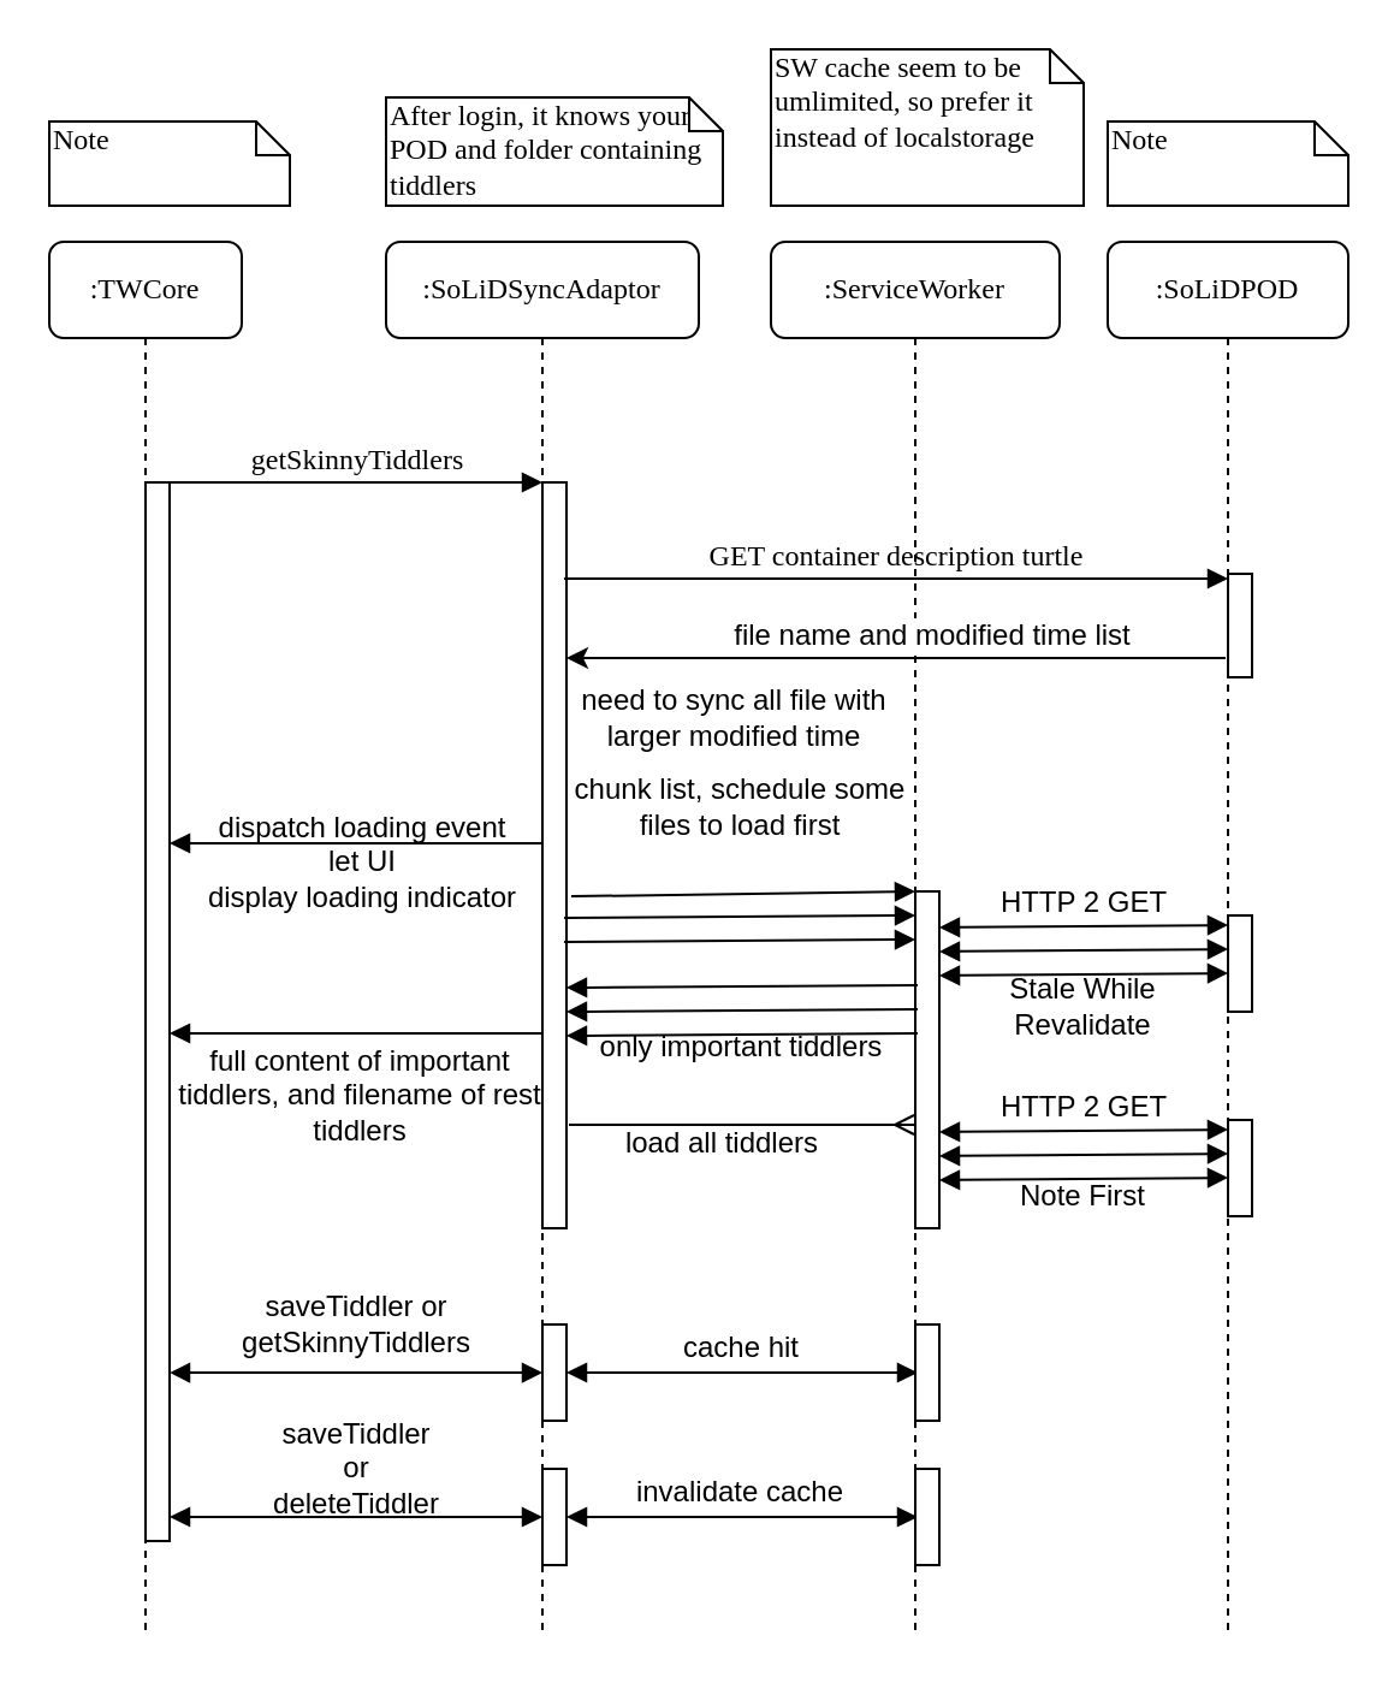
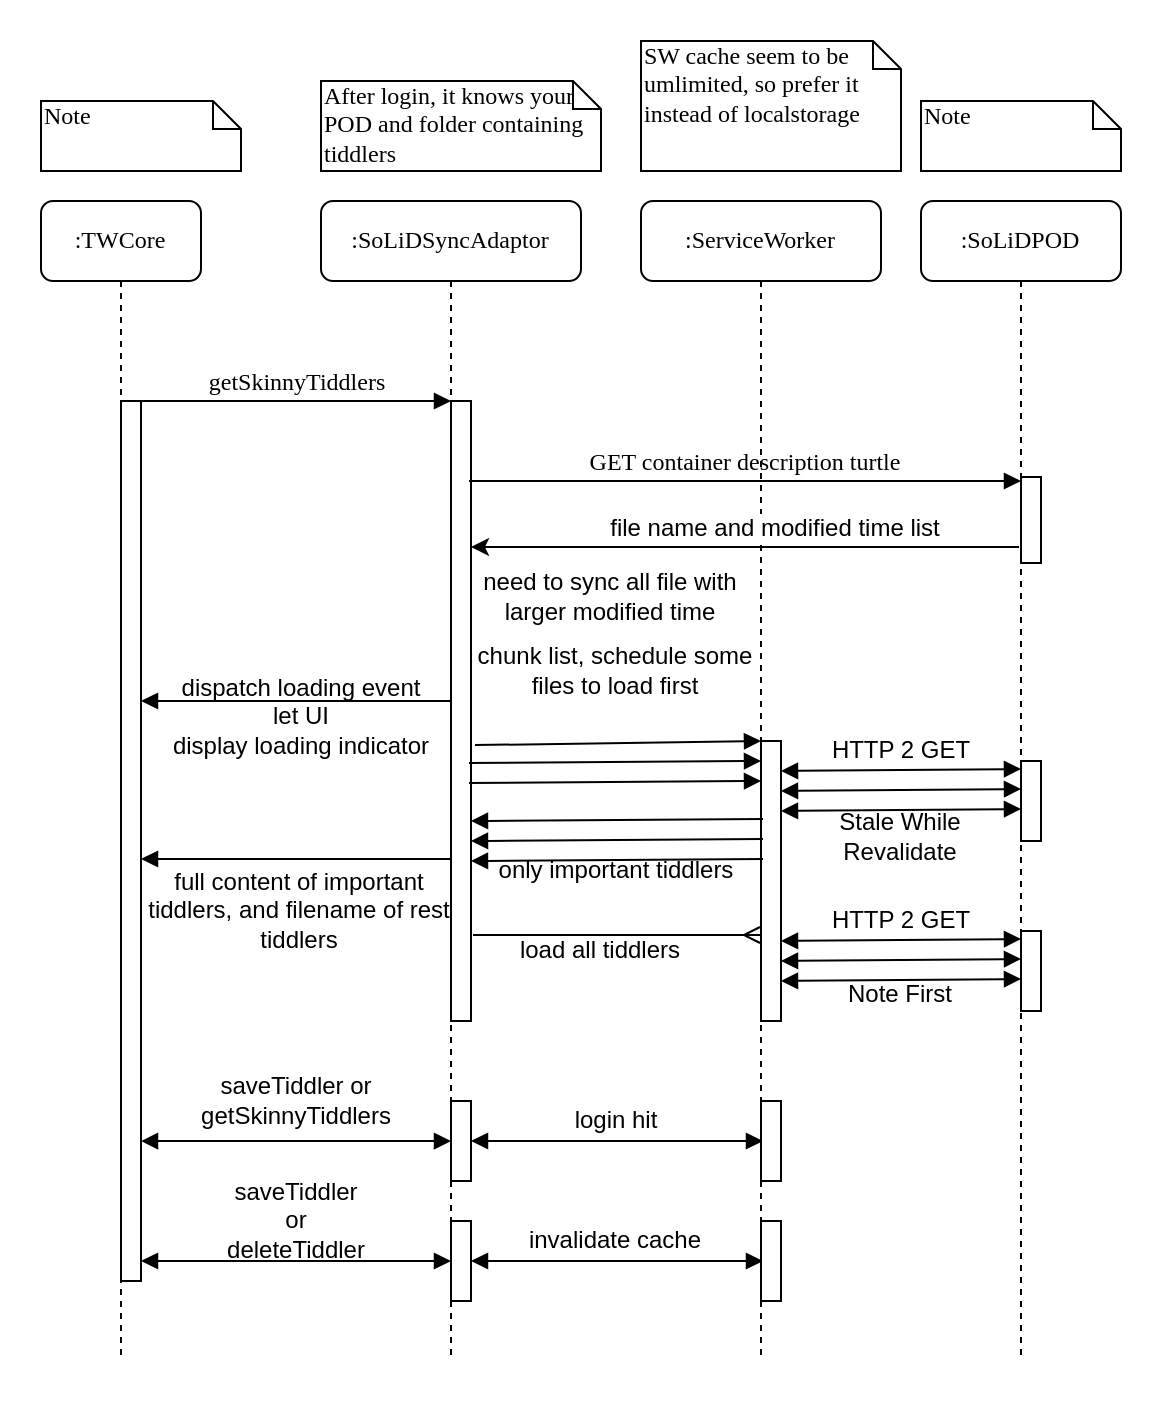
  <mxCell id="0" />
  <mxCell id="1" parent="0" />
  <mxCell id="2" value="&lt;div&gt;:SoLiDSyncAdaptor&lt;/div&gt;" style="shape=umlLifeline;perimeter=lifelinePerimeter;whiteSpace=wrap;html=1;container=1;collapsible=0;recursiveResize=0;outlineConnect=0;rounded=1;shadow=0;comic=0;labelBackgroundColor=none;strokeColor=#000000;strokeWidth=1;fillColor=#FFFFFF;fontFamily=Verdana;fontSize=12;fontColor=#000000;align=center;" parent="1" vertex="1"><mxGeometry x="160" y="100" width="130" height="580" as="geometry" /></mxCell>
  <mxCell id="3" value="" style="html=1;points=[];perimeter=orthogonalPerimeter;rounded=0;shadow=0;comic=0;labelBackgroundColor=none;strokeColor=#000000;strokeWidth=1;fillColor=#FFFFFF;fontFamily=Verdana;fontSize=12;fontColor=#000000;align=center;" parent="2" vertex="1"><mxGeometry x="65" y="100" width="10" height="310" as="geometry" /></mxCell>
  <mxCell id="4" value="chunk list, schedule some files to load first" style="text;html=1;strokeColor=none;fillColor=none;align=center;verticalAlign=middle;whiteSpace=wrap;rounded=0;" vertex="1" parent="2"><mxGeometry x="75" y="220" width="145" height="30" as="geometry" /></mxCell>
  <mxCell id="5" value="only important tiddlers" style="text;html=1;strokeColor=none;fillColor=none;align=center;verticalAlign=middle;whiteSpace=wrap;rounded=0;" vertex="1" parent="2"><mxGeometry x="88" y="325" width="120" height="20" as="geometry" /></mxCell>
  <mxCell id="6" value=":ServiceWorker" style="shape=umlLifeline;perimeter=lifelinePerimeter;whiteSpace=wrap;html=1;container=1;collapsible=0;recursiveResize=0;outlineConnect=0;rounded=1;shadow=0;comic=0;labelBackgroundColor=none;strokeColor=#000000;strokeWidth=1;fillColor=#FFFFFF;fontFamily=Verdana;fontSize=12;fontColor=#000000;align=center;" parent="1" vertex="1"><mxGeometry x="320" y="100" width="120" height="580" as="geometry" /></mxCell>
  <mxCell id="7" value="&lt;div&gt;:SoLiDPOD&lt;/div&gt;" style="shape=umlLifeline;perimeter=lifelinePerimeter;whiteSpace=wrap;html=1;container=1;collapsible=0;recursiveResize=0;outlineConnect=0;rounded=1;shadow=0;comic=0;labelBackgroundColor=none;strokeColor=#000000;strokeWidth=1;fillColor=#FFFFFF;fontFamily=Verdana;fontSize=12;fontColor=#000000;align=center;" parent="1" vertex="1"><mxGeometry x="460" y="100" width="100" height="580" as="geometry" /></mxCell>
  <mxCell id="8" value="" style="html=1;points=[];perimeter=orthogonalPerimeter;rounded=0;shadow=0;comic=0;labelBackgroundColor=none;strokeColor=#000000;strokeWidth=1;fillColor=#FFFFFF;fontFamily=Verdana;fontSize=12;fontColor=#000000;align=center;" parent="7" vertex="1"><mxGeometry x="50" y="138" width="10" height="43" as="geometry" /></mxCell>
  <mxCell id="9" value=":TWCore" style="shape=umlLifeline;perimeter=lifelinePerimeter;whiteSpace=wrap;html=1;container=1;collapsible=0;recursiveResize=0;outlineConnect=0;rounded=1;shadow=0;comic=0;labelBackgroundColor=none;strokeColor=#000000;strokeWidth=1;fillColor=#FFFFFF;fontFamily=Verdana;fontSize=12;fontColor=#000000;align=center;" parent="1" vertex="1"><mxGeometry x="20" y="100" width="80" height="580" as="geometry" /></mxCell>
  <mxCell id="10" value="" style="html=1;points=[];perimeter=orthogonalPerimeter;rounded=0;shadow=0;comic=0;labelBackgroundColor=none;strokeColor=#000000;strokeWidth=1;fillColor=#FFFFFF;fontFamily=Verdana;fontSize=12;fontColor=#000000;align=center;" parent="9" vertex="1"><mxGeometry x="40" y="100" width="10" height="440" as="geometry" /></mxCell>
  <mxCell id="11" value="GET container description turtle" style="html=1;verticalAlign=bottom;endArrow=block;labelBackgroundColor=none;fontFamily=Verdana;fontSize=12;edgeStyle=elbowEdgeStyle;elbow=vertical;" parent="1" target="8" edge="1"><mxGeometry relative="1" as="geometry"><mxPoint x="234" y="240" as="sourcePoint" /><Array as="points"><mxPoint x="380" y="240" /></Array><mxPoint x="425" y="340" as="targetPoint" /></mxGeometry></mxCell>
  <mxCell id="12" value="" style="html=1;points=[];perimeter=orthogonalPerimeter;rounded=0;shadow=0;comic=0;labelBackgroundColor=none;strokeColor=#000000;strokeWidth=1;fillColor=#FFFFFF;fontFamily=Verdana;fontSize=12;fontColor=#000000;align=center;" parent="1" vertex="1"><mxGeometry x="380" y="370" width="10" height="140" as="geometry" /></mxCell>
  <mxCell id="13" value="" style="html=1;verticalAlign=bottom;endArrow=block;entryX=0;entryY=0;labelBackgroundColor=none;fontFamily=Verdana;fontSize=12;exitX=1.2;exitY=0.555;exitDx=0;exitDy=0;exitPerimeter=0;" parent="1" source="3" target="12" edge="1"><mxGeometry relative="1" as="geometry"><mxPoint x="430" y="440" as="sourcePoint" /></mxGeometry></mxCell>
  <mxCell id="14" style="edgeStyle=orthogonalEdgeStyle;rounded=0;orthogonalLoop=1;jettySize=auto;html=1;entryX=1;entryY=0.841;entryDx=0;entryDy=0;entryPerimeter=0;startArrow=block;startFill=1;endArrow=block;endFill=1;" edge="1" parent="1" source="16" target="10"><mxGeometry relative="1" as="geometry" /></mxCell>
  <mxCell id="15" style="edgeStyle=orthogonalEdgeStyle;rounded=0;orthogonalLoop=1;jettySize=auto;html=1;entryX=0.1;entryY=0.5;entryDx=0;entryDy=0;entryPerimeter=0;startArrow=block;startFill=1;endArrow=block;endFill=1;" edge="1" parent="1" source="16" target="46"><mxGeometry relative="1" as="geometry" /></mxCell>
  <mxCell id="16" value="" style="html=1;points=[];perimeter=orthogonalPerimeter;rounded=0;shadow=0;comic=0;labelBackgroundColor=none;strokeColor=#000000;strokeWidth=1;fillColor=#FFFFFF;fontFamily=Verdana;fontSize=12;fontColor=#000000;align=center;" parent="1" vertex="1"><mxGeometry x="225" y="550" width="10" height="40" as="geometry" /></mxCell>
  <mxCell id="17" value="&lt;div&gt;&lt;div&gt;&lt;span&gt;getSkinnyTiddlers&lt;/span&gt;&lt;/div&gt;&lt;/div&gt;" style="html=1;verticalAlign=bottom;endArrow=block;entryX=0;entryY=0;labelBackgroundColor=none;fontFamily=Verdana;fontSize=12;edgeStyle=elbowEdgeStyle;elbow=vertical;" parent="1" source="10" target="3" edge="1"><mxGeometry relative="1" as="geometry"><mxPoint x="140" y="210" as="sourcePoint" /></mxGeometry></mxCell>
  <mxCell id="18" value="" style="html=1;points=[];perimeter=orthogonalPerimeter;rounded=0;shadow=0;comic=0;labelBackgroundColor=none;strokeColor=#000000;strokeWidth=1;fillColor=#FFFFFF;fontFamily=Verdana;fontSize=12;fontColor=#000000;align=center;" parent="1" vertex="1"><mxGeometry x="510" y="380" width="10" height="40" as="geometry" /></mxCell>
  <mxCell id="19" value="Note" style="shape=note;whiteSpace=wrap;html=1;size=14;verticalAlign=top;align=left;spacingTop=-6;rounded=0;shadow=0;comic=0;labelBackgroundColor=none;strokeColor=#000000;strokeWidth=1;fillColor=#FFFFFF;fontFamily=Verdana;fontSize=12;fontColor=#000000;" parent="1" vertex="1"><mxGeometry x="20" y="50" width="100" height="35" as="geometry" /></mxCell>
  <mxCell id="20" value="After login, it knows your POD and folder containing tiddlers" style="shape=note;whiteSpace=wrap;html=1;size=14;verticalAlign=top;align=left;spacingTop=-6;rounded=0;shadow=0;comic=0;labelBackgroundColor=none;strokeColor=#000000;strokeWidth=1;fillColor=#FFFFFF;fontFamily=Verdana;fontSize=12;fontColor=#000000;" parent="1" vertex="1"><mxGeometry x="160" y="40" width="140" height="45" as="geometry" /></mxCell>
  <mxCell id="21" value="SW cache seem to be umlimited, so prefer it instead of localstorage" style="shape=note;whiteSpace=wrap;html=1;size=14;verticalAlign=top;align=left;spacingTop=-6;rounded=0;shadow=0;comic=0;labelBackgroundColor=none;strokeColor=#000000;strokeWidth=1;fillColor=#FFFFFF;fontFamily=Verdana;fontSize=12;fontColor=#000000;" parent="1" vertex="1"><mxGeometry x="320" y="20" width="130" height="65" as="geometry" /></mxCell>
  <mxCell id="22" value="Note" style="shape=note;whiteSpace=wrap;html=1;size=14;verticalAlign=top;align=left;spacingTop=-6;rounded=0;shadow=0;comic=0;labelBackgroundColor=none;strokeColor=#000000;strokeWidth=1;fillColor=#FFFFFF;fontFamily=Verdana;fontSize=12;fontColor=#000000;" parent="1" vertex="1"><mxGeometry x="460" y="50" width="100" height="35" as="geometry" /></mxCell>
  <mxCell id="23" value="" style="edgeStyle=orthogonalEdgeStyle;rounded=0;orthogonalLoop=1;jettySize=auto;html=1;exitX=-0.1;exitY=0.814;exitDx=0;exitDy=0;exitPerimeter=0;" edge="1" parent="1" source="8"><mxGeometry relative="1" as="geometry"><mxPoint x="235" y="273" as="targetPoint" /><Array as="points"><mxPoint x="235" y="273" /></Array></mxGeometry></mxCell>
  <mxCell id="24" value="file name and modified time list" style="text;html=1;resizable=0;points=[];align=center;verticalAlign=middle;labelBackgroundColor=#ffffff;" vertex="1" connectable="0" parent="23"><mxGeometry x="0.469" y="1" relative="1" as="geometry"><mxPoint x="78" y="-11" as="offset" /></mxGeometry></mxCell>
  <mxCell id="25" style="edgeStyle=orthogonalEdgeStyle;rounded=0;orthogonalLoop=1;jettySize=auto;html=1;entryX=0;entryY=0.996;entryDx=0;entryDy=0;entryPerimeter=0;startArrow=block;startFill=1;endArrow=none;endFill=0;" edge="1" parent="1" source="10" target="3"><mxGeometry relative="1" as="geometry"><mxPoint x="75" y="429" as="sourcePoint" /><Array as="points"><mxPoint x="180" y="429" /><mxPoint x="180" y="429" /></Array></mxGeometry></mxCell>
  <mxCell id="26" value="need to sync all file with larger modified time" style="text;html=1;strokeColor=none;fillColor=none;align=center;verticalAlign=middle;whiteSpace=wrap;rounded=0;" vertex="1" parent="1"><mxGeometry x="230" y="287.5" width="150" height="20" as="geometry" /></mxCell>
  <mxCell id="27" value="" style="html=1;verticalAlign=bottom;endArrow=block;entryX=0;entryY=0;labelBackgroundColor=none;fontFamily=Verdana;fontSize=12;exitX=0.9;exitY=0.743;exitDx=0;exitDy=0;exitPerimeter=0;" edge="1" parent="1"><mxGeometry relative="1" as="geometry"><mxPoint x="234" y="381" as="sourcePoint" /><mxPoint x="380" y="380" as="targetPoint" /></mxGeometry></mxCell>
  <mxCell id="28" value="" style="html=1;verticalAlign=bottom;endArrow=block;entryX=0;entryY=0;labelBackgroundColor=none;fontFamily=Verdana;fontSize=12;exitX=0.9;exitY=0.743;exitDx=0;exitDy=0;exitPerimeter=0;" edge="1" parent="1"><mxGeometry relative="1" as="geometry"><mxPoint x="234" y="391" as="sourcePoint" /><mxPoint x="380" y="390" as="targetPoint" /></mxGeometry></mxCell>
  <mxCell id="29" value="" style="html=1;verticalAlign=bottom;endArrow=block;labelBackgroundColor=none;fontFamily=Verdana;fontSize=12;exitX=0.9;exitY=0.743;exitDx=0;exitDy=0;exitPerimeter=0;startArrow=block;startFill=1;" edge="1" parent="1"><mxGeometry relative="1" as="geometry"><mxPoint x="390" y="385" as="sourcePoint" /><mxPoint x="510" y="384" as="targetPoint" /></mxGeometry></mxCell>
  <mxCell id="30" value="HTTP 2 GET" style="text;html=1;resizable=0;points=[];align=center;verticalAlign=middle;labelBackgroundColor=#ffffff;" vertex="1" connectable="0" parent="29"><mxGeometry x="-0.316" y="3" relative="1" as="geometry"><mxPoint x="19" y="-7.5" as="offset" /></mxGeometry></mxCell>
  <mxCell id="31" value="" style="html=1;verticalAlign=bottom;endArrow=block;labelBackgroundColor=none;fontFamily=Verdana;fontSize=12;exitX=0.9;exitY=0.743;exitDx=0;exitDy=0;exitPerimeter=0;startArrow=block;startFill=1;" edge="1" parent="1"><mxGeometry relative="1" as="geometry"><mxPoint x="390" y="395" as="sourcePoint" /><mxPoint x="510" y="394" as="targetPoint" /></mxGeometry></mxCell>
  <mxCell id="32" value="" style="html=1;verticalAlign=bottom;endArrow=block;labelBackgroundColor=none;fontFamily=Verdana;fontSize=12;exitX=0.9;exitY=0.743;exitDx=0;exitDy=0;exitPerimeter=0;startArrow=block;startFill=1;" edge="1" parent="1"><mxGeometry relative="1" as="geometry"><mxPoint x="390" y="405" as="sourcePoint" /><mxPoint x="510" y="404" as="targetPoint" /></mxGeometry></mxCell>
  <mxCell id="33" value="" style="html=1;verticalAlign=bottom;endArrow=none;entryX=0;entryY=0;labelBackgroundColor=none;fontFamily=Verdana;fontSize=12;exitX=0.9;exitY=0.743;exitDx=0;exitDy=0;exitPerimeter=0;startArrow=block;startFill=1;endFill=0;" edge="1" parent="1"><mxGeometry relative="1" as="geometry"><mxPoint x="235" y="410" as="sourcePoint" /><mxPoint x="381" y="409" as="targetPoint" /></mxGeometry></mxCell>
  <mxCell id="34" value="" style="html=1;verticalAlign=bottom;endArrow=none;entryX=0;entryY=0;labelBackgroundColor=none;fontFamily=Verdana;fontSize=12;exitX=0.9;exitY=0.743;exitDx=0;exitDy=0;exitPerimeter=0;startArrow=block;startFill=1;endFill=0;" edge="1" parent="1"><mxGeometry relative="1" as="geometry"><mxPoint x="235" y="420" as="sourcePoint" /><mxPoint x="381" y="419" as="targetPoint" /></mxGeometry></mxCell>
  <mxCell id="35" value="" style="html=1;verticalAlign=bottom;endArrow=none;entryX=0;entryY=0;labelBackgroundColor=none;fontFamily=Verdana;fontSize=12;exitX=0.9;exitY=0.743;exitDx=0;exitDy=0;exitPerimeter=0;startArrow=block;startFill=1;endFill=0;" edge="1" parent="1"><mxGeometry relative="1" as="geometry"><mxPoint x="235" y="430" as="sourcePoint" /><mxPoint x="381" y="429" as="targetPoint" /></mxGeometry></mxCell>
  <mxCell id="36" value="full content of important tiddlers, and filename of rest tiddlers" style="text;html=1;strokeColor=none;fillColor=none;align=center;verticalAlign=middle;whiteSpace=wrap;rounded=0;" vertex="1" parent="1"><mxGeometry x="72" y="445" width="155" height="20" as="geometry" /></mxCell>
  <mxCell id="37" style="edgeStyle=orthogonalEdgeStyle;rounded=0;orthogonalLoop=1;jettySize=auto;html=1;startArrow=block;startFill=1;endArrow=none;endFill=0;" edge="1" parent="1" source="10" target="2"><mxGeometry relative="1" as="geometry"><Array as="points"><mxPoint x="100" y="350" /><mxPoint x="100" y="350" /></Array></mxGeometry></mxCell>
  <mxCell id="38" value="&lt;div&gt;dispatch loading event&lt;/div&gt;&lt;div&gt;let UI&lt;/div&gt;&lt;div&gt;display loading indicator&lt;br&gt;&lt;/div&gt;" style="text;html=1;resizable=0;points=[];align=center;verticalAlign=middle;labelBackgroundColor=none;" vertex="1" connectable="0" parent="37"><mxGeometry x="-0.016" y="1" relative="1" as="geometry"><mxPoint x="3.5" y="8" as="offset" /></mxGeometry></mxCell>
  <mxCell id="39" value="" style="html=1;verticalAlign=bottom;endArrow=ERmany;labelBackgroundColor=none;fontFamily=Verdana;fontSize=12;exitX=1.2;exitY=0.555;exitDx=0;exitDy=0;exitPerimeter=0;endFill=0;" edge="1" parent="1" target="6"><mxGeometry relative="1" as="geometry"><mxPoint x="236" y="467" as="sourcePoint" /><mxPoint x="379" y="465" as="targetPoint" /></mxGeometry></mxCell>
  <mxCell id="40" value="" style="html=1;points=[];perimeter=orthogonalPerimeter;rounded=0;shadow=0;comic=0;labelBackgroundColor=none;strokeColor=#000000;strokeWidth=1;fillColor=#FFFFFF;fontFamily=Verdana;fontSize=12;fontColor=#000000;align=center;" vertex="1" parent="1"><mxGeometry x="510" y="465" width="10" height="40" as="geometry" /></mxCell>
  <mxCell id="41" value="" style="html=1;verticalAlign=bottom;endArrow=block;labelBackgroundColor=none;fontFamily=Verdana;fontSize=12;exitX=0.9;exitY=0.743;exitDx=0;exitDy=0;exitPerimeter=0;startArrow=block;startFill=1;" edge="1" parent="1"><mxGeometry relative="1" as="geometry"><mxPoint x="390" y="470" as="sourcePoint" /><mxPoint x="510" y="469" as="targetPoint" /></mxGeometry></mxCell>
  <mxCell id="42" value="HTTP 2 GET" style="text;html=1;resizable=0;points=[];align=center;verticalAlign=middle;labelBackgroundColor=#ffffff;" vertex="1" connectable="0" parent="41"><mxGeometry x="-0.316" y="3" relative="1" as="geometry"><mxPoint x="19" y="-7.5" as="offset" /></mxGeometry></mxCell>
  <mxCell id="43" value="" style="html=1;verticalAlign=bottom;endArrow=block;labelBackgroundColor=none;fontFamily=Verdana;fontSize=12;exitX=0.9;exitY=0.743;exitDx=0;exitDy=0;exitPerimeter=0;startArrow=block;startFill=1;" edge="1" parent="1"><mxGeometry relative="1" as="geometry"><mxPoint x="390" y="480" as="sourcePoint" /><mxPoint x="510" y="479" as="targetPoint" /></mxGeometry></mxCell>
  <mxCell id="44" value="" style="html=1;verticalAlign=bottom;endArrow=block;labelBackgroundColor=none;fontFamily=Verdana;fontSize=12;exitX=0.9;exitY=0.743;exitDx=0;exitDy=0;exitPerimeter=0;startArrow=block;startFill=1;" edge="1" parent="1"><mxGeometry relative="1" as="geometry"><mxPoint x="390" y="490" as="sourcePoint" /><mxPoint x="510" y="489" as="targetPoint" /></mxGeometry></mxCell>
  <mxCell id="45" value="load all tiddlers" style="text;html=1;strokeColor=none;fillColor=none;align=center;verticalAlign=middle;whiteSpace=wrap;rounded=0;labelBackgroundColor=none;" vertex="1" parent="1"><mxGeometry x="254" y="465" width="92" height="20" as="geometry" /></mxCell>
  <mxCell id="46" value="" style="html=1;points=[];perimeter=orthogonalPerimeter;rounded=0;shadow=0;comic=0;labelBackgroundColor=none;strokeColor=#000000;strokeWidth=1;fillColor=#FFFFFF;fontFamily=Verdana;fontSize=12;fontColor=#000000;align=center;" vertex="1" parent="1"><mxGeometry x="380" y="550" width="10" height="40" as="geometry" /></mxCell>
  <mxCell id="47" value="Stale While Revalidate" style="text;html=1;strokeColor=none;fillColor=none;align=center;verticalAlign=middle;whiteSpace=wrap;rounded=0;labelBackgroundColor=none;" vertex="1" parent="1"><mxGeometry x="405" y="408" width="90" height="20" as="geometry" /></mxCell>
  <mxCell id="48" value="Note First" style="text;html=1;strokeColor=none;fillColor=none;align=center;verticalAlign=middle;whiteSpace=wrap;rounded=0;labelBackgroundColor=none;" vertex="1" parent="1"><mxGeometry x="415" y="487" width="70" height="20" as="geometry" /></mxCell>
  <mxCell id="49" value="&lt;div&gt;&lt;div&gt;&lt;span&gt;saveTiddler or &lt;/span&gt;&lt;br&gt;&lt;div&gt;&lt;div&gt;&lt;span&gt;getSkinnyTiddlers&lt;/span&gt;&lt;/div&gt;&lt;/div&gt;&lt;/div&gt;&lt;/div&gt;" style="text;html=1;strokeColor=none;fillColor=none;align=center;verticalAlign=middle;whiteSpace=wrap;rounded=0;labelBackgroundColor=none;" vertex="1" parent="1"><mxGeometry x="112.5" y="540" width="70" height="20" as="geometry" /></mxCell>
- <mxCell id="50" value="cache hit" style="text;html=1;strokeColor=none;fillColor=none;align=center;verticalAlign=middle;whiteSpace=wrap;rounded=0;labelBackgroundColor=none;" vertex="1" parent="1"><mxGeometry x="277.5" y="550" width="60" height="20" as="geometry" /></mxCell>
+ <mxCell id="50" value="login hit" style="text;html=1;strokeColor=none;fillColor=none;align=center;verticalAlign=middle;whiteSpace=wrap;rounded=0;labelBackgroundColor=none;" vertex="1" parent="1"><mxGeometry x="277.5" y="550" width="60" height="20" as="geometry" /></mxCell>
  <mxCell id="51" style="edgeStyle=orthogonalEdgeStyle;rounded=0;orthogonalLoop=1;jettySize=auto;html=1;entryX=1;entryY=0.841;entryDx=0;entryDy=0;entryPerimeter=0;startArrow=block;startFill=1;endArrow=block;endFill=1;" edge="1" parent="1" source="53"><mxGeometry relative="1" as="geometry"><mxPoint x="70" y="630" as="targetPoint" /></mxGeometry></mxCell>
  <mxCell id="52" style="edgeStyle=orthogonalEdgeStyle;rounded=0;orthogonalLoop=1;jettySize=auto;html=1;entryX=0.1;entryY=0.5;entryDx=0;entryDy=0;entryPerimeter=0;startArrow=block;startFill=1;endArrow=block;endFill=1;" edge="1" parent="1" source="53" target="54"><mxGeometry relative="1" as="geometry" /></mxCell>
  <mxCell id="53" value="" style="html=1;points=[];perimeter=orthogonalPerimeter;rounded=0;shadow=0;comic=0;labelBackgroundColor=none;strokeColor=#000000;strokeWidth=1;fillColor=#FFFFFF;fontFamily=Verdana;fontSize=12;fontColor=#000000;align=center;" vertex="1" parent="1"><mxGeometry x="225" y="610" width="10" height="40" as="geometry" /></mxCell>
  <mxCell id="54" value="" style="html=1;points=[];perimeter=orthogonalPerimeter;rounded=0;shadow=0;comic=0;labelBackgroundColor=none;strokeColor=#000000;strokeWidth=1;fillColor=#FFFFFF;fontFamily=Verdana;fontSize=12;fontColor=#000000;align=center;" vertex="1" parent="1"><mxGeometry x="380" y="610" width="10" height="40" as="geometry" /></mxCell>
  <mxCell id="55" value="&lt;div&gt;&lt;div&gt;&lt;span&gt;saveTiddler or &lt;/span&gt;&lt;br&gt;&lt;div&gt;&lt;div&gt;&lt;span&gt;deleteTiddler&lt;/span&gt;&lt;/div&gt;&lt;/div&gt;&lt;/div&gt;&lt;/div&gt;" style="text;html=1;strokeColor=none;fillColor=none;align=center;verticalAlign=middle;whiteSpace=wrap;rounded=0;labelBackgroundColor=none;" vertex="1" parent="1"><mxGeometry x="112.5" y="600" width="70" height="20" as="geometry" /></mxCell>
  <mxCell id="56" value="invalidate cache" style="text;html=1;strokeColor=none;fillColor=none;align=center;verticalAlign=middle;whiteSpace=wrap;rounded=0;labelBackgroundColor=none;" vertex="1" parent="1"><mxGeometry x="251" y="610" width="113" height="20" as="geometry" /></mxCell>
